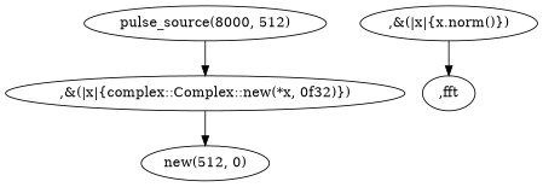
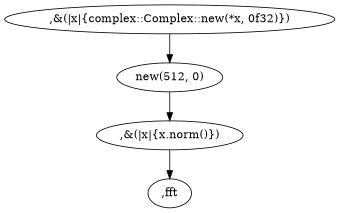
  digraph {
-   n1 [label="pulse_source(8000, 512)"]
    n2 [label=",&(|x|{complex::Complex::new(*x, 0f32)})"]
    n3 [label="new(512, 0)"]
    n4 [label=",&(|x|{x.norm()})"]
    n5 [label=",fft"]
-   n1 -> n2
    n2 -> n3
+   n3 -> n4
    n4 -> n5
  }
